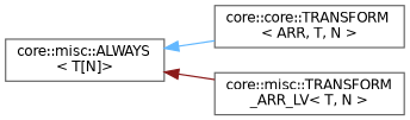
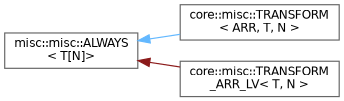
  digraph {
    rankdir=LR
    node [color=grey40 fillcolor=white fontname=Helvetica fontsize=10 shape=box style=filled]
    edge [dir=back fontname=Helvetica fontsize=10 labelfontname=Helvetica labelfontsize=10 style=solid]
-   n1 [height=0.2 label="core::misc::ALWAYS\l\< T[N]\>" width=0.4]
-   n2 [height=0.2 label="core::core::TRANSFORM\l\< ARR, T, N \>" width=0.4]
+   n1 [height=0.2 label="misc::misc::ALWAYS\l\< T[N]\>" width=0.4]
+   n2 [height=0.2 label="core::misc::TRANSFORM\l\< ARR, T, N \>" width=0.4]
    n3 [height=0.2 label="core::misc::TRANSFORM\l_ARR_LV\< T, N \>" width=0.4]
    n1 -> n2 [color=steelblue1]
    n1 -> n3 [color=firebrick4]
  }
